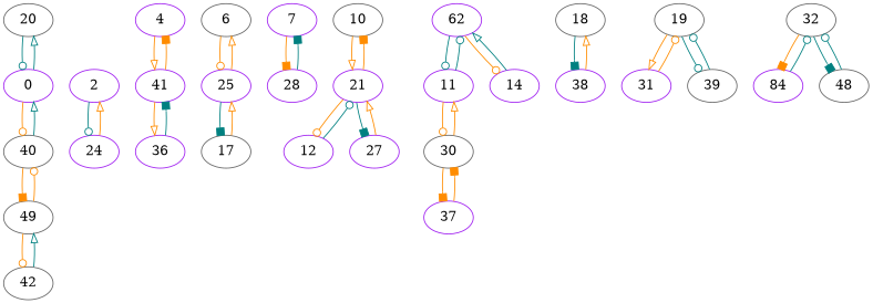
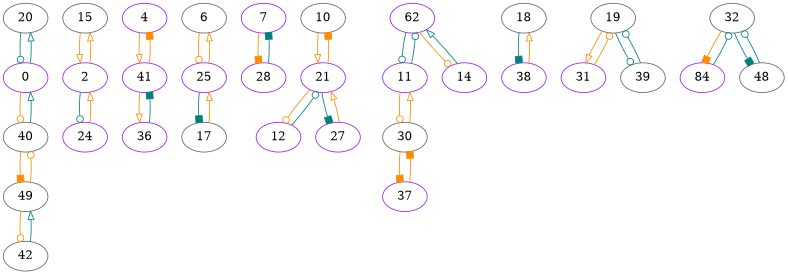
  digraph {
    node [color=purple]
    edge [arrowhead=odot color=darkorange]
    20 [color=gray40]
    0
    40 [color=gray40]
    49 [color=gray40]
    42 [color=gray40]
+   15 [color=gray40]
    2
    24
    4
    41
    36
    6 [color=gray40]
    25
    17 [color=gray40]
    7
    28
    10 [color=gray40]
    21
    12
    27
    n21 [label=62]
    11
    30 [color=gray40]
    14
    37
    18 [color=gray40]
    38
    19 [color=gray40]
    31
    39 [color=gray40]
    32 [color=gray40]
    n32 [label=84]
    48 [color=gray40]
    20 -> 0 [color=teal]
    0 -> 20 [arrowhead=onormal color=teal]
    0 -> 40
    40 -> 0 [arrowhead=onormal color=teal]
    40 -> 49 [arrowhead=box]
    49 -> 40
    49 -> 42
    42 -> 49 [arrowhead=onormal color=teal]
+   15 -> 2 [arrowhead=onormal]
+   2 -> 15 [arrowhead=onormal]
    2 -> 24 [color=teal]
    24 -> 2 [arrowhead=onormal]
    4 -> 41 [arrowhead=onormal]
    41 -> 4 [arrowhead=box]
    41 -> 36 [arrowhead=onormal]
    36 -> 41 [arrowhead=box color=teal]
    6 -> 25
    25 -> 6 [arrowhead=onormal]
    25 -> 17 [arrowhead=box color=teal]
    17 -> 25 [arrowhead=onormal]
    7 -> 28 [arrowhead=box]
    28 -> 7 [arrowhead=box color=teal]
    10 -> 21 [arrowhead=onormal]
    21 -> 10 [arrowhead=box]
    21 -> 12
    21 -> 27 [arrowhead=box color=teal]
    12 -> 21 [color=teal]
    27 -> 21 [arrowhead=onormal]
    n21 -> 11 [color=teal]
    n21 -> 14
    11 -> n21 [color=teal]
    11 -> 30
    30 -> 11 [arrowhead=onormal]
    30 -> 37 [arrowhead=box]
    14 -> n21 [arrowhead=onormal color=teal]
    37 -> 30 [arrowhead=box]
    18 -> 38 [arrowhead=box color=teal]
    38 -> 18 [arrowhead=onormal]
    19 -> 31 [arrowhead=onormal]
    19 -> 39 [color=teal]
    31 -> 19
    39 -> 19 [color=teal]
    32 -> n32 [arrowhead=box]
    32 -> 48 [arrowhead=box color=teal]
    n32 -> 32 [color=teal]
    48 -> 32 [color=teal]
  }
